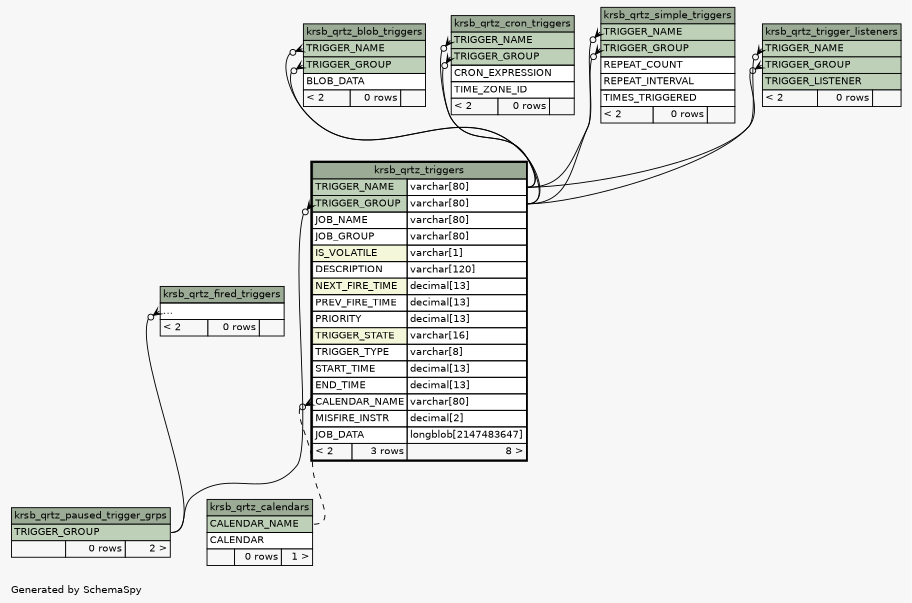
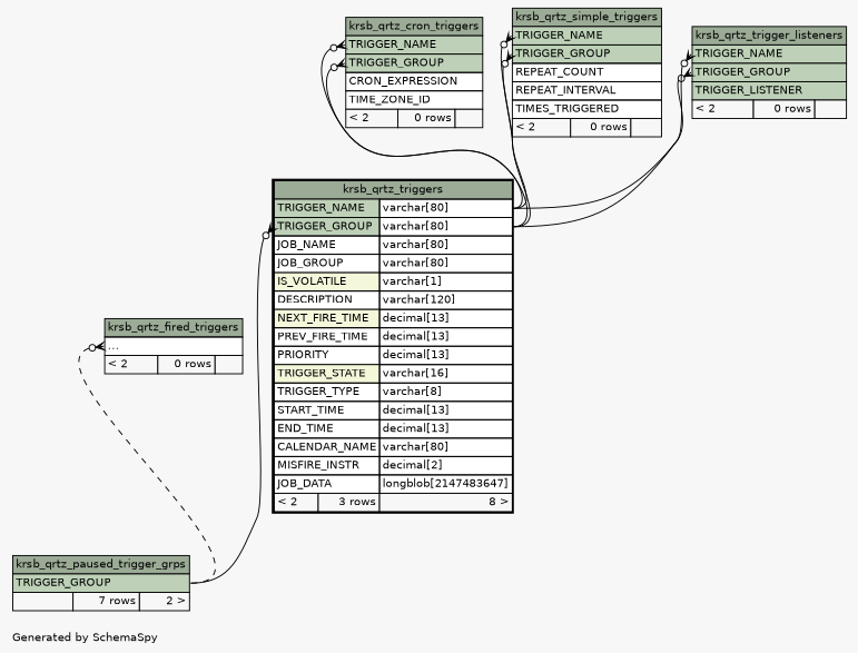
  digraph {
    bgcolor="#f7f7f7"
    fontname=Helvetica
    fontsize=11
    label="\nGenerated by SchemaSpy"
    labeljust=l
    nodesep=0.18
    rankdir=TB
    ranksep=0.46
    node [fontname=Helvetica fontsize=11 shape=plaintext]
    edge [arrowhead=none arrowsize=0.8 arrowtail=crowodot dir=back headport="TRIGGER_GROUP.type:e" tailport="TRIGGER_GROUP:w"]
-   n1 [label=<     <TABLE BORDER="0" CELLBORDER="1" CELLSPACING="0" BGCOLOR="#ffffff">       <TR><TD COLSPAN="3" BGCOLOR="#9bab96" ALIGN="CENTER">krsb_qrtz_blob_triggers</TD></TR>       <TR><TD PORT="TRIGGER_NAME" COLSPAN="3" BGCOLOR="#bed1b8" ALIGN="LEFT">TRIGGER_NAME</TD></TR>       <TR><TD PORT="TRIGGER_GROUP" COLSPAN="3" BGCOLOR="#bed1b8" ALIGN="LEFT">TRIGGER_GROUP</TD></TR>       <TR><TD PORT="BLOB_DATA" COLSPAN="3" ALIGN="LEFT">BLOB_DATA</TD></TR>       <TR><TD ALIGN="LEFT" BGCOLOR="#f7f7f7">&lt; 2</TD><TD ALIGN="RIGHT" BGCOLOR="#f7f7f7">0 rows</TD><TD ALIGN="RIGHT" BGCOLOR="#f7f7f7">  </TD></TR>     </TABLE>>]
    n2 [label=<     <TABLE BORDER="2" CELLBORDER="1" CELLSPACING="0" BGCOLOR="#ffffff">       <TR><TD COLSPAN="3" BGCOLOR="#9bab96" ALIGN="CENTER">krsb_qrtz_triggers</TD></TR>       <TR><TD PORT="TRIGGER_NAME" COLSPAN="2" BGCOLOR="#bed1b8" ALIGN="LEFT">TRIGGER_NAME</TD><TD PORT="TRIGGER_NAME.type" ALIGN="LEFT">varchar[80]</TD></TR>       <TR><TD PORT="TRIGGER_GROUP" COLSPAN="2" BGCOLOR="#bed1b8" ALIGN="LEFT">TRIGGER_GROUP</TD><TD PORT="TRIGGER_GROUP.type" ALIGN="LEFT">varchar[80]</TD></TR>       <TR><TD PORT="JOB_NAME" COLSPAN="2" ALIGN="LEFT">JOB_NAME</TD><TD PORT="JOB_NAME.type" ALIGN="LEFT">varchar[80]</TD></TR>       <TR><TD PORT="JOB_GROUP" COLSPAN="2" ALIGN="LEFT">JOB_GROUP</TD><TD PORT="JOB_GROUP.type" ALIGN="LEFT">varchar[80]</TD></TR>       <TR><TD PORT="IS_VOLATILE" COLSPAN="2" BGCOLOR="#f4f7da" ALIGN="LEFT">IS_VOLATILE</TD><TD PORT="IS_VOLATILE.type" ALIGN="LEFT">varchar[1]</TD></TR>       <TR><TD PORT="DESCRIPTION" COLSPAN="2" ALIGN="LEFT">DESCRIPTION</TD><TD PORT="DESCRIPTION.type" ALIGN="LEFT">varchar[120]</TD></TR>       <TR><TD PORT="NEXT_FIRE_TIME" COLSPAN="2" BGCOLOR="#f4f7da" ALIGN="LEFT">NEXT_FIRE_TIME</TD><TD PORT="NEXT_FIRE_TIME.type" ALIGN="LEFT">decimal[13]</TD></TR>       <TR><TD PORT="PREV_FIRE_TIME" COLSPAN="2" ALIGN="LEFT">PREV_FIRE_TIME</TD><TD PORT="PREV_FIRE_TIME.type" ALIGN="LEFT">decimal[13]</TD></TR>       <TR><TD PORT="PRIORITY" COLSPAN="2" ALIGN="LEFT">PRIORITY</TD><TD PORT="PRIORITY.type" ALIGN="LEFT">decimal[13]</TD></TR>       <TR><TD PORT="TRIGGER_STATE" COLSPAN="2" BGCOLOR="#f4f7da" ALIGN="LEFT">TRIGGER_STATE</TD><TD PORT="TRIGGER_STATE.type" ALIGN="LEFT">varchar[16]</TD></TR>       <TR><TD PORT="TRIGGER_TYPE" COLSPAN="2" ALIGN="LEFT">TRIGGER_TYPE</TD><TD PORT="TRIGGER_TYPE.type" ALIGN="LEFT">varchar[8]</TD></TR>       <TR><TD PORT="START_TIME" COLSPAN="2" ALIGN="LEFT">START_TIME</TD><TD PORT="START_TIME.type" ALIGN="LEFT">decimal[13]</TD></TR>       <TR><TD PORT="END_TIME" COLSPAN="2" ALIGN="LEFT">END_TIME</TD><TD PORT="END_TIME.type" ALIGN="LEFT">decimal[13]</TD></TR>       <TR><TD PORT="CALENDAR_NAME" COLSPAN="2" ALIGN="LEFT">CALENDAR_NAME</TD><TD PORT="CALENDAR_NAME.type" ALIGN="LEFT">varchar[80]</TD></TR>       <TR><TD PORT="MISFIRE_INSTR" COLSPAN="2" ALIGN="LEFT">MISFIRE_INSTR</TD><TD PORT="MISFIRE_INSTR.type" ALIGN="LEFT">decimal[2]</TD></TR>       <TR><TD PORT="JOB_DATA" COLSPAN="2" ALIGN="LEFT">JOB_DATA</TD><TD PORT="JOB_DATA.type" ALIGN="LEFT">longblob[2147483647]</TD></TR>       <TR><TD ALIGN="LEFT" BGCOLOR="#f7f7f7">&lt; 2</TD><TD ALIGN="RIGHT" BGCOLOR="#f7f7f7">3 rows</TD><TD ALIGN="RIGHT" BGCOLOR="#f7f7f7">8 &gt;</TD></TR>     </TABLE>>]
-   n3 [label=<     <TABLE BORDER="0" CELLBORDER="1" CELLSPACING="0" BGCOLOR="#ffffff">       <TR><TD COLSPAN="3" BGCOLOR="#9bab96" ALIGN="CENTER">krsb_qrtz_paused_trigger_grps</TD></TR>       <TR><TD PORT="TRIGGER_GROUP" COLSPAN="3" BGCOLOR="#bed1b8" ALIGN="LEFT">TRIGGER_GROUP</TD></TR>       <TR><TD ALIGN="LEFT" BGCOLOR="#f7f7f7">  </TD><TD ALIGN="RIGHT" BGCOLOR="#f7f7f7">0 rows</TD><TD ALIGN="RIGHT" BGCOLOR="#f7f7f7">2 &gt;</TD></TR>     </TABLE>>]
-   n4 [label=<     <TABLE BORDER="0" CELLBORDER="1" CELLSPACING="0" BGCOLOR="#ffffff">       <TR><TD COLSPAN="3" BGCOLOR="#9bab96" ALIGN="CENTER">krsb_qrtz_calendars</TD></TR>       <TR><TD PORT="CALENDAR_NAME" COLSPAN="3" BGCOLOR="#bed1b8" ALIGN="LEFT">CALENDAR_NAME</TD></TR>       <TR><TD PORT="CALENDAR" COLSPAN="3" ALIGN="LEFT">CALENDAR</TD></TR>       <TR><TD ALIGN="LEFT" BGCOLOR="#f7f7f7">  </TD><TD ALIGN="RIGHT" BGCOLOR="#f7f7f7">0 rows</TD><TD ALIGN="RIGHT" BGCOLOR="#f7f7f7">1 &gt;</TD></TR>     </TABLE>>]
+   n3 [label=<     <TABLE BORDER="0" CELLBORDER="1" CELLSPACING="0" BGCOLOR="#ffffff">       <TR><TD COLSPAN="3" BGCOLOR="#9bab96" ALIGN="CENTER">krsb_qrtz_paused_trigger_grps</TD></TR>       <TR><TD PORT="TRIGGER_GROUP" COLSPAN="3" BGCOLOR="#bed1b8" ALIGN="LEFT">TRIGGER_GROUP</TD></TR>       <TR><TD ALIGN="LEFT" BGCOLOR="#f7f7f7">  </TD><TD ALIGN="RIGHT" BGCOLOR="#f7f7f7">7 rows</TD><TD ALIGN="RIGHT" BGCOLOR="#f7f7f7">2 &gt;</TD></TR>     </TABLE>>]
    n5 [label=<     <TABLE BORDER="0" CELLBORDER="1" CELLSPACING="0" BGCOLOR="#ffffff">       <TR><TD COLSPAN="3" BGCOLOR="#9bab96" ALIGN="CENTER">krsb_qrtz_cron_triggers</TD></TR>       <TR><TD PORT="TRIGGER_NAME" COLSPAN="3" BGCOLOR="#bed1b8" ALIGN="LEFT">TRIGGER_NAME</TD></TR>       <TR><TD PORT="TRIGGER_GROUP" COLSPAN="3" BGCOLOR="#bed1b8" ALIGN="LEFT">TRIGGER_GROUP</TD></TR>       <TR><TD PORT="CRON_EXPRESSION" COLSPAN="3" ALIGN="LEFT">CRON_EXPRESSION</TD></TR>       <TR><TD PORT="TIME_ZONE_ID" COLSPAN="3" ALIGN="LEFT">TIME_ZONE_ID</TD></TR>       <TR><TD ALIGN="LEFT" BGCOLOR="#f7f7f7">&lt; 2</TD><TD ALIGN="RIGHT" BGCOLOR="#f7f7f7">0 rows</TD><TD ALIGN="RIGHT" BGCOLOR="#f7f7f7">  </TD></TR>     </TABLE>>]
    n6 [label=<     <TABLE BORDER="0" CELLBORDER="1" CELLSPACING="0" BGCOLOR="#ffffff">       <TR><TD COLSPAN="3" BGCOLOR="#9bab96" ALIGN="CENTER">krsb_qrtz_fired_triggers</TD></TR>       <TR><TD PORT="elipses" COLSPAN="3" ALIGN="LEFT">...</TD></TR>       <TR><TD ALIGN="LEFT" BGCOLOR="#f7f7f7">&lt; 2</TD><TD ALIGN="RIGHT" BGCOLOR="#f7f7f7">0 rows</TD><TD ALIGN="RIGHT" BGCOLOR="#f7f7f7">  </TD></TR>     </TABLE>>]
    n7 [label=<     <TABLE BORDER="0" CELLBORDER="1" CELLSPACING="0" BGCOLOR="#ffffff">       <TR><TD COLSPAN="3" BGCOLOR="#9bab96" ALIGN="CENTER">krsb_qrtz_simple_triggers</TD></TR>       <TR><TD PORT="TRIGGER_NAME" COLSPAN="3" BGCOLOR="#bed1b8" ALIGN="LEFT">TRIGGER_NAME</TD></TR>       <TR><TD PORT="TRIGGER_GROUP" COLSPAN="3" BGCOLOR="#bed1b8" ALIGN="LEFT">TRIGGER_GROUP</TD></TR>       <TR><TD PORT="REPEAT_COUNT" COLSPAN="3" ALIGN="LEFT">REPEAT_COUNT</TD></TR>       <TR><TD PORT="REPEAT_INTERVAL" COLSPAN="3" ALIGN="LEFT">REPEAT_INTERVAL</TD></TR>       <TR><TD PORT="TIMES_TRIGGERED" COLSPAN="3" ALIGN="LEFT">TIMES_TRIGGERED</TD></TR>       <TR><TD ALIGN="LEFT" BGCOLOR="#f7f7f7">&lt; 2</TD><TD ALIGN="RIGHT" BGCOLOR="#f7f7f7">0 rows</TD><TD ALIGN="RIGHT" BGCOLOR="#f7f7f7">  </TD></TR>     </TABLE>>]
    n8 [label=<     <TABLE BORDER="0" CELLBORDER="1" CELLSPACING="0" BGCOLOR="#ffffff">       <TR><TD COLSPAN="3" BGCOLOR="#9bab96" ALIGN="CENTER">krsb_qrtz_trigger_listeners</TD></TR>       <TR><TD PORT="TRIGGER_NAME" COLSPAN="3" BGCOLOR="#bed1b8" ALIGN="LEFT">TRIGGER_NAME</TD></TR>       <TR><TD PORT="TRIGGER_GROUP" COLSPAN="3" BGCOLOR="#bed1b8" ALIGN="LEFT">TRIGGER_GROUP</TD></TR>       <TR><TD PORT="TRIGGER_LISTENER" COLSPAN="3" BGCOLOR="#bed1b8" ALIGN="LEFT">TRIGGER_LISTENER</TD></TR>       <TR><TD ALIGN="LEFT" BGCOLOR="#f7f7f7">&lt; 2</TD><TD ALIGN="RIGHT" BGCOLOR="#f7f7f7">0 rows</TD><TD ALIGN="RIGHT" BGCOLOR="#f7f7f7">  </TD></TR>     </TABLE>>]
-   n1 -> n2
-   n1 -> n2 [headport="TRIGGER_NAME.type:e" tailport="TRIGGER_NAME:w"]
    n2 -> n3 [headport="TRIGGER_GROUP:e" style=solid]
-   n2 -> n4 [headport="CALENDAR_NAME:e" style=dashed tailport="CALENDAR_NAME:w"]
    n5 -> n2
    n5 -> n2 [headport="TRIGGER_NAME.type:e" tailport="TRIGGER_NAME:w"]
-   n6 -> n3 [headport="TRIGGER_GROUP:e" style=solid tailport="elipses:w"]
+   n6 -> n3 [headport="TRIGGER_GROUP:e" style=dashed tailport="elipses:w"]
    n7 -> n2
    n7 -> n2 [headport="TRIGGER_NAME.type:e" tailport="TRIGGER_NAME:w"]
    n8 -> n2
    n8 -> n2 [headport="TRIGGER_NAME.type:e" tailport="TRIGGER_NAME:w"]
  }
